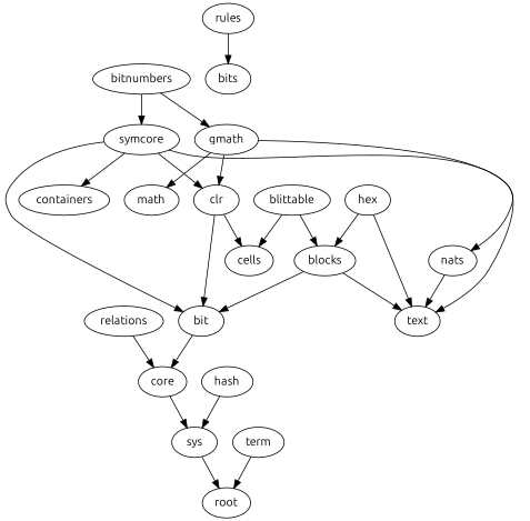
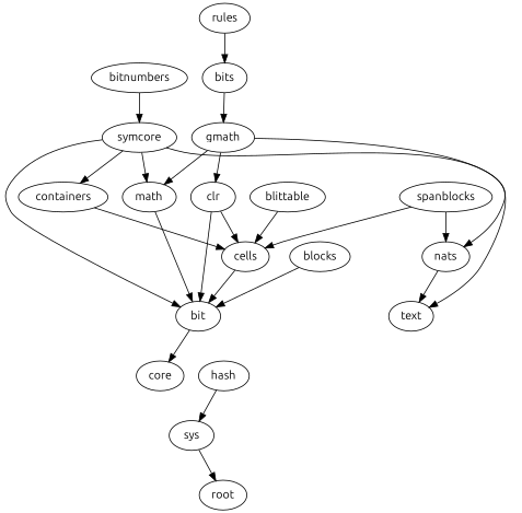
  digraph {
    fontname=Ubuntu
    node [fontname=Ubuntu]
    edge [fontname=Ubuntu]
    bit
    core
    sys
    root
    bitnumbers
    symcore
    text
    clr
    containers
    cells
    bits
    gmath
    nats
    math
    blittable
    blocks
    hash
-   hex
-   relations
    rules
-   term
+   spanblocks
    bit -> core
-   core -> sys
    sys -> root
    bitnumbers -> symcore
    symcore -> bit
    symcore -> text
-   symcore -> clr
+   symcore -> math
    symcore -> containers
    clr -> bit
    clr -> cells
-   bitnumbers -> gmath
+   containers -> cells
+   cells -> bit
+   bits -> gmath
    gmath -> clr
    gmath -> nats
    gmath -> math
    nats -> text
+   math -> bit
    blittable -> cells
-   blittable -> blocks
    blocks -> bit
-   blocks -> text
    hash -> sys
-   hex -> text
-   hex -> blocks
-   relations -> core
    rules -> bits
-   term -> root
+   spanblocks -> cells
+   spanblocks -> nats
  }
